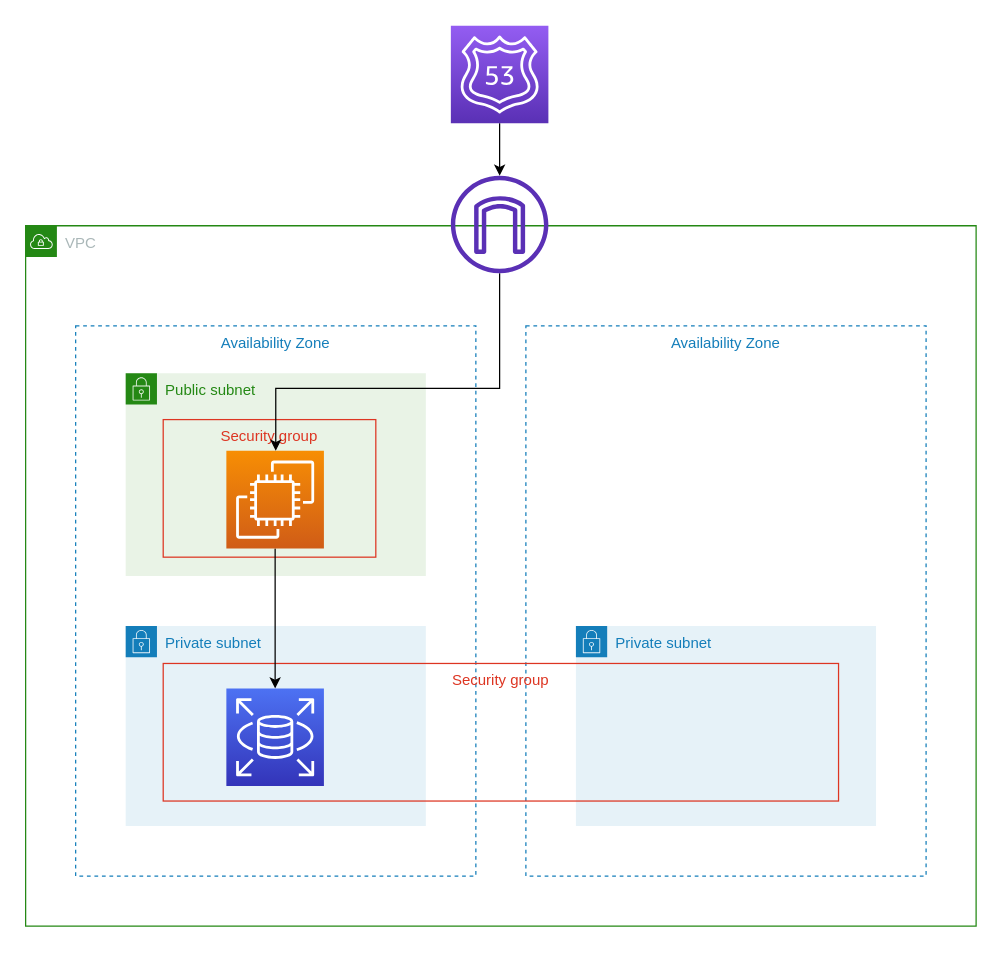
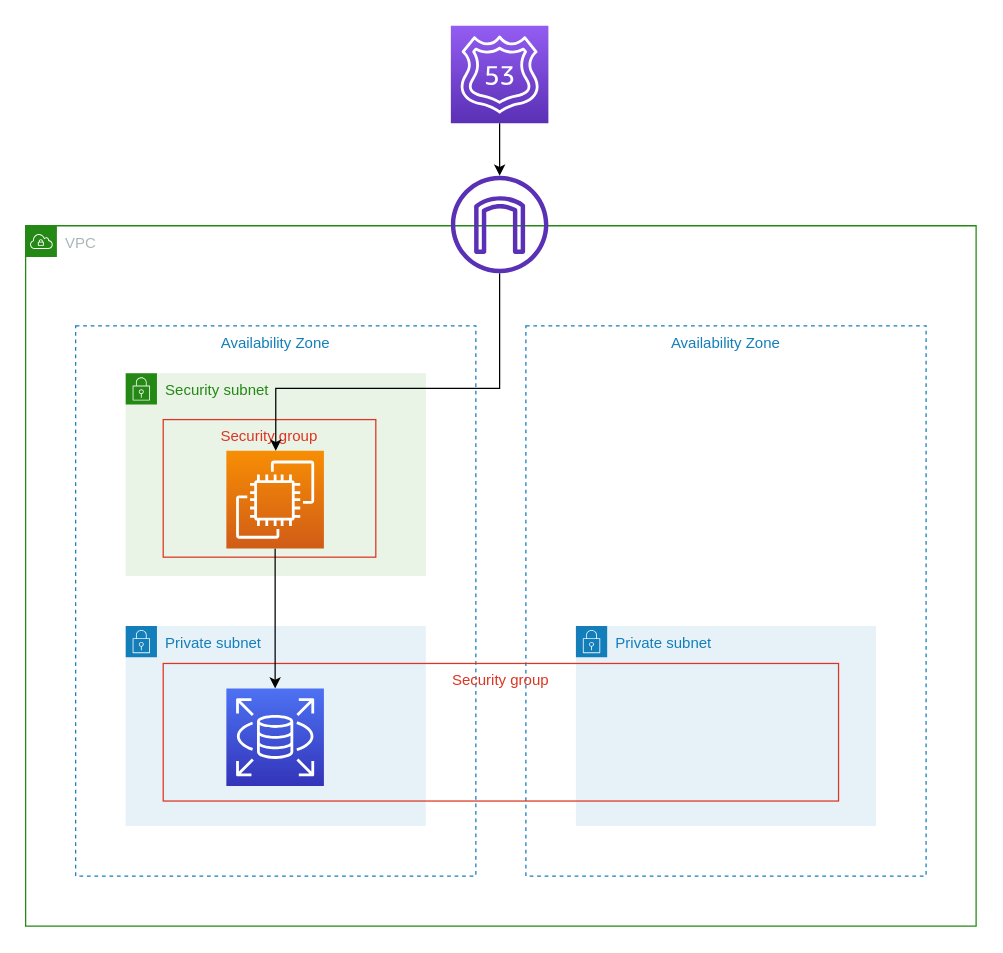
  <mxCell id="0" />
  <mxCell id="1" parent="0" />
  <mxCell id="2" style="edgeStyle=orthogonalEdgeStyle;rounded=0;orthogonalLoop=1;jettySize=auto;html=1;" parent="1" edge="1"><mxGeometry relative="1" as="geometry"><mxPoint x="440.059" y="180" as="targetPoint" /></mxGeometry></mxCell>
  <mxCell id="3" value="vpc" parent="0" />
  <mxCell id="4" value="VPC" style="points=[[0,0],[0.25,0],[0.5,0],[0.75,0],[1,0],[1,0.25],[1,0.5],[1,0.75],[1,1],[0.75,1],[0.5,1],[0.25,1],[0,1],[0,0.75],[0,0.5],[0,0.25]];outlineConnect=0;gradientColor=none;html=1;whiteSpace=wrap;fontSize=12;fontStyle=0;shape=mxgraph.aws4.group;grIcon=mxgraph.aws4.group_vpc;strokeColor=#248814;fillColor=none;verticalAlign=top;align=left;spacingLeft=30;fontColor=#AAB7B8;dashed=0;" parent="3" vertex="1"><mxGeometry x="20" y="180" width="760" height="560" as="geometry" /></mxCell>
  <mxCell id="5" value="az" parent="0" />
  <mxCell id="6" value="Availability Zone" style="fillColor=none;strokeColor=#147EBA;dashed=1;verticalAlign=top;fontStyle=0;fontColor=#147EBA;shadow=0;" parent="5" vertex="1"><mxGeometry x="420" y="260" width="320" height="440" as="geometry" /></mxCell>
  <mxCell id="7" value="Availability Zone" style="fillColor=none;strokeColor=#147EBA;dashed=1;verticalAlign=top;fontStyle=0;fontColor=#147EBA;" parent="5" vertex="1"><mxGeometry x="60" y="260" width="320" height="440" as="geometry" /></mxCell>
  <mxCell id="8" value="subnet" parent="0" />
  <mxCell id="9" value="Private subnet" style="points=[[0,0],[0.25,0],[0.5,0],[0.75,0],[1,0],[1,0.25],[1,0.5],[1,0.75],[1,1],[0.75,1],[0.5,1],[0.25,1],[0,1],[0,0.75],[0,0.5],[0,0.25]];outlineConnect=0;gradientColor=none;html=1;whiteSpace=wrap;fontSize=12;fontStyle=0;shape=mxgraph.aws4.group;grIcon=mxgraph.aws4.group_security_group;grStroke=0;strokeColor=#147EBA;fillColor=#E6F2F8;verticalAlign=top;align=left;spacingLeft=30;fontColor=#147EBA;dashed=0;" parent="8" vertex="1"><mxGeometry x="460" y="500" width="240" height="160" as="geometry" /></mxCell>
  <mxCell id="10" value="Private subnet" style="points=[[0,0],[0.25,0],[0.5,0],[0.75,0],[1,0],[1,0.25],[1,0.5],[1,0.75],[1,1],[0.75,1],[0.5,1],[0.25,1],[0,1],[0,0.75],[0,0.5],[0,0.25]];outlineConnect=0;gradientColor=none;html=1;whiteSpace=wrap;fontSize=12;fontStyle=0;shape=mxgraph.aws4.group;grIcon=mxgraph.aws4.group_security_group;grStroke=0;strokeColor=#147EBA;fillColor=#E6F2F8;verticalAlign=top;align=left;spacingLeft=30;fontColor=#147EBA;dashed=0;" parent="8" vertex="1"><mxGeometry x="100" y="500" width="240" height="160" as="geometry" /></mxCell>
- <mxCell id="11" value="Public subnet" style="points=[[0,0],[0.25,0],[0.5,0],[0.75,0],[1,0],[1,0.25],[1,0.5],[1,0.75],[1,1],[0.75,1],[0.5,1],[0.25,1],[0,1],[0,0.75],[0,0.5],[0,0.25]];outlineConnect=0;gradientColor=none;html=1;whiteSpace=wrap;fontSize=12;fontStyle=0;shape=mxgraph.aws4.group;grIcon=mxgraph.aws4.group_security_group;grStroke=0;strokeColor=#248814;fillColor=#E9F3E6;verticalAlign=top;align=left;spacingLeft=30;fontColor=#248814;dashed=0;" parent="8" vertex="1"><mxGeometry x="100" y="298" width="240" height="162" as="geometry" /></mxCell>
+ <mxCell id="11" value="Security subnet" style="points=[[0,0],[0.25,0],[0.5,0],[0.75,0],[1,0],[1,0.25],[1,0.5],[1,0.75],[1,1],[0.75,1],[0.5,1],[0.25,1],[0,1],[0,0.75],[0,0.5],[0,0.25]];outlineConnect=0;gradientColor=none;html=1;whiteSpace=wrap;fontSize=12;fontStyle=0;shape=mxgraph.aws4.group;grIcon=mxgraph.aws4.group_security_group;grStroke=0;strokeColor=#248814;fillColor=#E9F3E6;verticalAlign=top;align=left;spacingLeft=30;fontColor=#248814;dashed=0;" parent="8" vertex="1"><mxGeometry x="100" y="298" width="240" height="162" as="geometry" /></mxCell>
  <mxCell id="12" value="sg" parent="0" />
  <mxCell id="13" value="Security group" style="fillColor=none;strokeColor=#DD3522;verticalAlign=top;fontStyle=0;fontColor=#DD3522;" parent="12" vertex="1"><mxGeometry x="130" y="530" width="540" height="110" as="geometry" /></mxCell>
  <mxCell id="14" value="Security group" style="fillColor=none;strokeColor=#DD3522;verticalAlign=top;fontStyle=0;fontColor=#DD3522;" parent="12" vertex="1"><mxGeometry x="130" y="335" width="170" height="110" as="geometry" /></mxCell>
  <mxCell id="15" value="instance" parent="0" />
  <mxCell id="16" style="edgeStyle=orthogonalEdgeStyle;rounded=0;orthogonalLoop=1;jettySize=auto;html=1;" parent="15" source="17" target="18" edge="1"><mxGeometry relative="1" as="geometry" /></mxCell>
  <mxCell id="17" value="" style="outlineConnect=0;fontColor=#232F3E;gradientColor=#F78E04;gradientDirection=north;fillColor=#D05C17;strokeColor=#ffffff;dashed=0;verticalLabelPosition=bottom;verticalAlign=top;align=center;html=1;fontSize=12;fontStyle=0;aspect=fixed;shape=mxgraph.aws4.resourceIcon;resIcon=mxgraph.aws4.ec2;" parent="15" vertex="1"><mxGeometry x="180.5" y="360" width="78" height="78" as="geometry" /></mxCell>
  <mxCell id="18" value="" style="outlineConnect=0;fontColor=#232F3E;gradientColor=#4D72F3;gradientDirection=north;fillColor=#3334B9;strokeColor=#ffffff;dashed=0;verticalLabelPosition=bottom;verticalAlign=top;align=center;html=1;fontSize=12;fontStyle=0;aspect=fixed;shape=mxgraph.aws4.resourceIcon;resIcon=mxgraph.aws4.rds;" parent="15" vertex="1"><mxGeometry x="180.5" y="550" width="78" height="78" as="geometry" /></mxCell>
  <mxCell id="19" style="edgeStyle=orthogonalEdgeStyle;rounded=0;orthogonalLoop=1;jettySize=auto;html=1;" edge="1" parent="15" source="20" target="17"><mxGeometry relative="1" as="geometry"><Array as="points"><mxPoint x="399" y="310" /><mxPoint x="220" y="310" /></Array></mxGeometry></mxCell>
  <mxCell id="20" value="" style="outlineConnect=0;fontColor=#232F3E;gradientColor=none;fillColor=#5A30B5;strokeColor=none;dashed=0;verticalLabelPosition=bottom;verticalAlign=top;align=center;html=1;fontSize=12;fontStyle=0;aspect=fixed;pointerEvents=1;shape=mxgraph.aws4.internet_gateway;" parent="15" vertex="1"><mxGeometry x="360" y="140" width="78" height="78" as="geometry" /></mxCell>
  <mxCell id="21" style="edgeStyle=orthogonalEdgeStyle;rounded=0;orthogonalLoop=1;jettySize=auto;html=1;" parent="15" source="22" target="20" edge="1"><mxGeometry relative="1" as="geometry"><mxPoint x="440" y="72" as="targetPoint" /></mxGeometry></mxCell>
  <mxCell id="22" value="" style="outlineConnect=0;fontColor=#232F3E;gradientColor=#945DF2;gradientDirection=north;fillColor=#5A30B5;strokeColor=#ffffff;dashed=0;verticalLabelPosition=bottom;verticalAlign=top;align=center;html=1;fontSize=12;fontStyle=0;aspect=fixed;shape=mxgraph.aws4.resourceIcon;resIcon=mxgraph.aws4.route_53;" parent="15" vertex="1"><mxGeometry x="360" y="20" width="78" height="78" as="geometry" /></mxCell>
